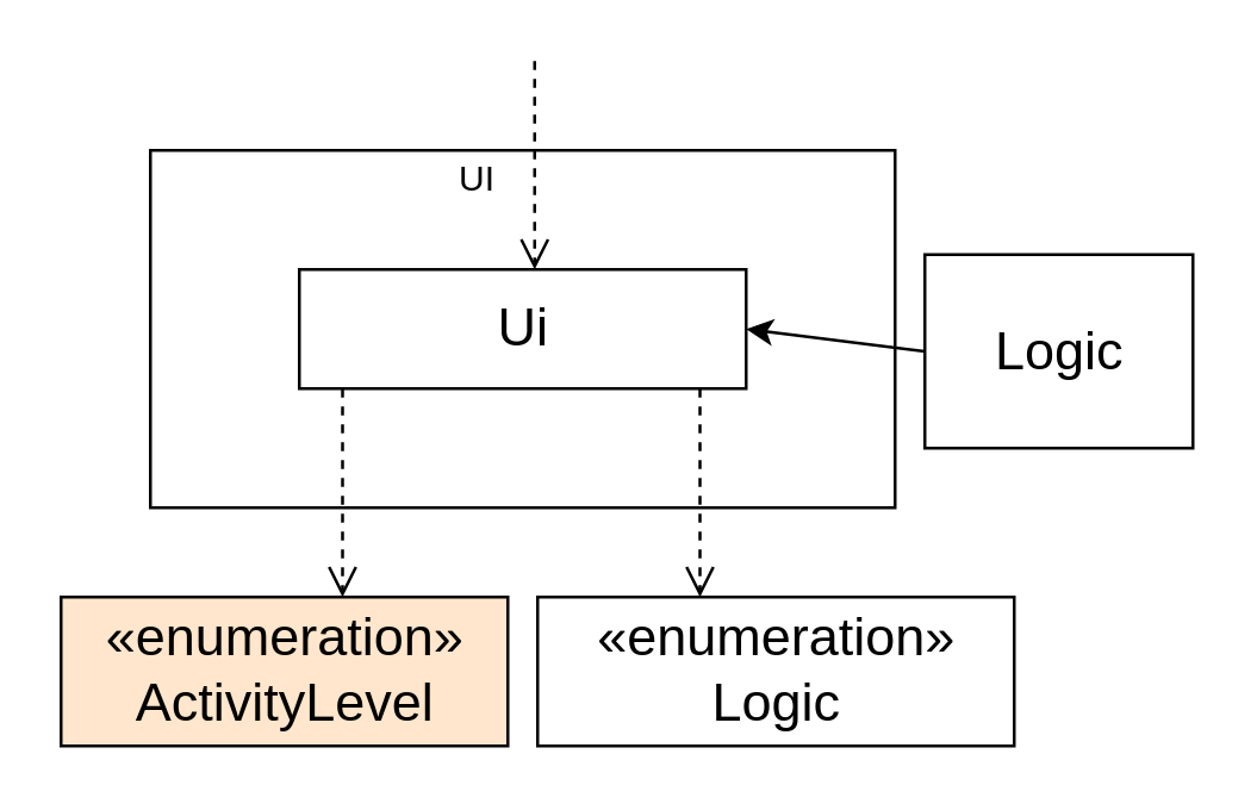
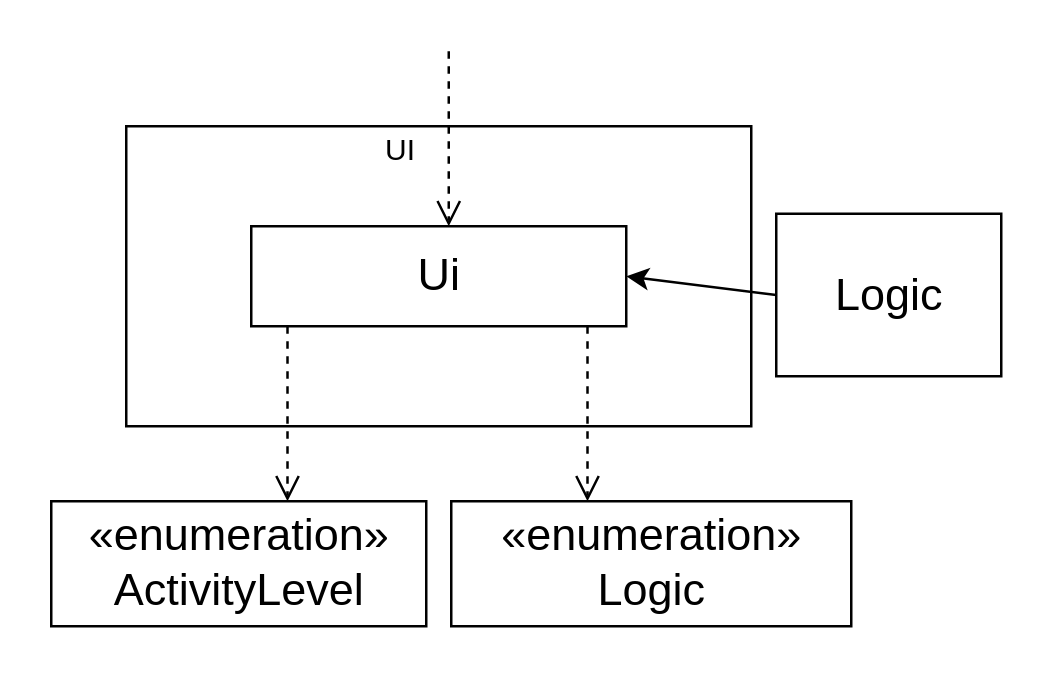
  <mxCell id="0" />
  <mxCell id="1" parent="0" />
  <mxCell id="2" value="" style="rounded=0;whiteSpace=wrap;html=1;" parent="1" vertex="1"><mxGeometry x="50" y="50" width="250" height="120" as="geometry" /></mxCell>
  <mxCell id="3" value="&lt;font style=&quot;font-size: 18px&quot;&gt;Ui&lt;/font&gt;" style="html=1;" parent="1" vertex="1"><mxGeometry x="100" y="90" width="150" height="40" as="geometry" /></mxCell>
  <mxCell id="4" value="&lt;font style=&quot;font-size: 18px&quot;&gt;Logic&lt;/font&gt;" style="html=1;" parent="1" vertex="1"><mxGeometry x="310" y="85" width="90" height="65" as="geometry" /></mxCell>
  <mxCell id="5" value="" style="endArrow=classic;html=1;entryX=1;entryY=0.5;entryDx=0;entryDy=0;exitX=0;exitY=0.5;exitDx=0;exitDy=0;" parent="1" source="4" target="3" edge="1"><mxGeometry width="50" height="50" relative="1" as="geometry"><mxPoint x="320" y="320" as="sourcePoint" /><mxPoint x="370" y="270" as="targetPoint" /></mxGeometry></mxCell>
  <mxCell id="6" value="" style="html=1;verticalAlign=bottom;endArrow=open;dashed=1;endSize=8;" parent="1" edge="1"><mxGeometry relative="1" as="geometry"><mxPoint x="179" y="20" as="sourcePoint" /><mxPoint x="179" y="90" as="targetPoint" /></mxGeometry></mxCell>
  <mxCell id="7" value="" style="html=1;verticalAlign=bottom;endArrow=open;dashed=1;endSize=8;" parent="1" edge="1"><mxGeometry relative="1" as="geometry"><mxPoint x="114.5" y="130" as="sourcePoint" /><mxPoint x="114.5" y="200" as="targetPoint" /></mxGeometry></mxCell>
  <mxCell id="8" value="" style="html=1;verticalAlign=bottom;endArrow=open;dashed=1;endSize=8;" parent="1" edge="1"><mxGeometry relative="1" as="geometry"><mxPoint x="234.5" y="130" as="sourcePoint" /><mxPoint x="234.5" y="200" as="targetPoint" /></mxGeometry></mxCell>
- <mxCell id="9" value="&lt;font style=&quot;font-size: 18px&quot;&gt;«enumeration»&lt;br&gt;ActivityLevel&lt;/font&gt;" style="html=1;fillColor=#ffe6cc;" parent="1" vertex="1"><mxGeometry x="20" y="200" width="150" height="50" as="geometry" /></mxCell>
+ <mxCell id="9" value="&lt;font style=&quot;font-size: 18px&quot;&gt;«enumeration»&lt;br&gt;ActivityLevel&lt;/font&gt;" style="html=1;" parent="1" vertex="1"><mxGeometry x="20" y="200" width="150" height="50" as="geometry" /></mxCell>
  <mxCell id="10" value="&lt;font style=&quot;font-size: 18px&quot;&gt;«enumeration»&lt;br&gt;Logic&lt;/font&gt;" style="html=1;" parent="1" vertex="1"><mxGeometry x="180" y="200" width="160" height="50" as="geometry" /></mxCell>
  <mxCell id="11" value="UI" style="text;html=1;strokeColor=none;fillColor=none;align=center;verticalAlign=middle;whiteSpace=wrap;rounded=0;" parent="1" vertex="1"><mxGeometry x="140" y="50" width="40" height="20" as="geometry" /></mxCell>
